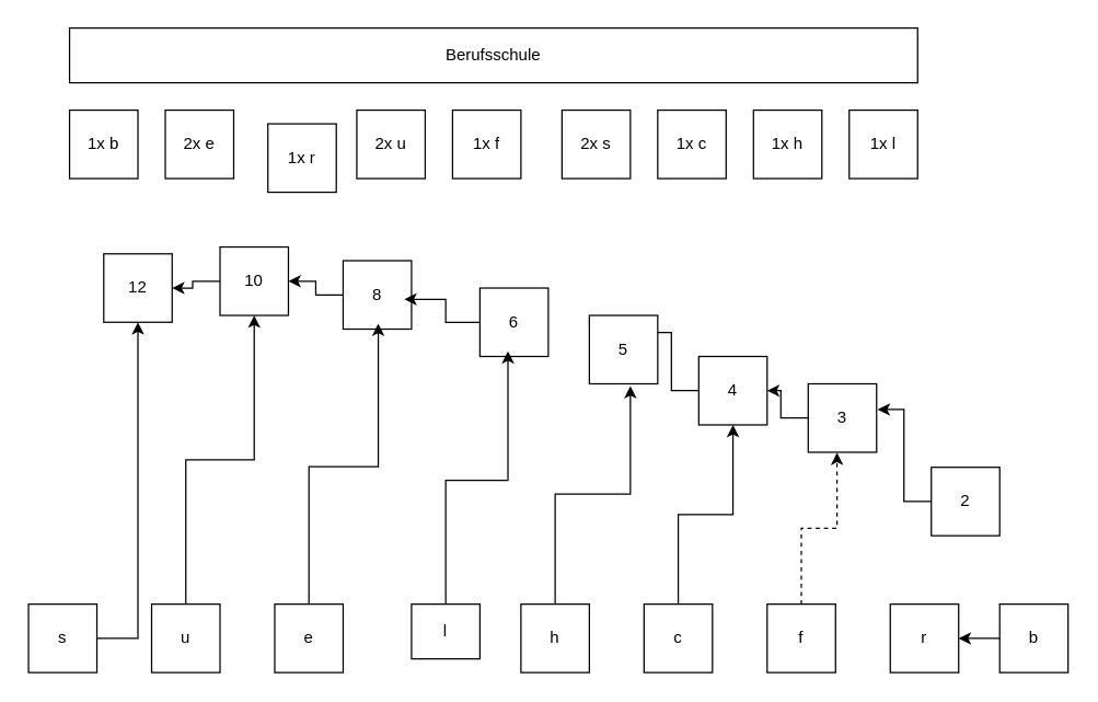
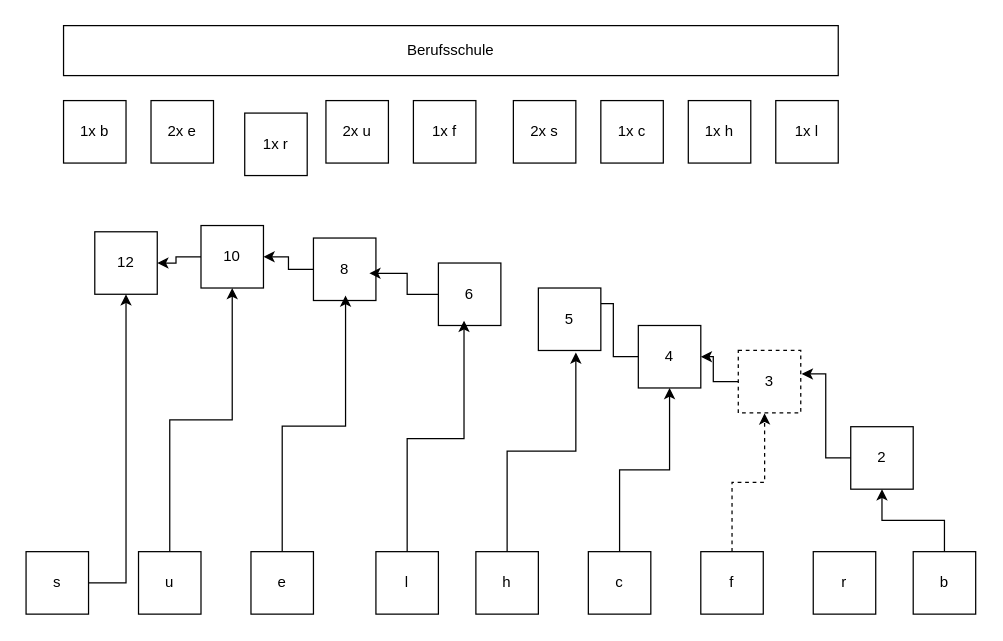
  <mxCell id="0" />
  <mxCell id="1" parent="0" />
  <mxCell id="2" value="Berufsschule" style="rounded=0;whiteSpace=wrap;html=1;" vertex="1" parent="1"><mxGeometry x="50" y="20" width="620" height="40" as="geometry" /></mxCell>
  <mxCell id="3" value="1x b" style="rounded=0;whiteSpace=wrap;html=1;" vertex="1" parent="1"><mxGeometry x="50" y="80" width="50" height="50" as="geometry" /></mxCell>
  <mxCell id="4" value="2x e" style="rounded=0;whiteSpace=wrap;html=1;" vertex="1" parent="1"><mxGeometry x="120" y="80" width="50" height="50" as="geometry" /></mxCell>
  <mxCell id="5" value="1x r" style="rounded=0;whiteSpace=wrap;html=1;" vertex="1" parent="1"><mxGeometry x="195" y="90" width="50" height="50" as="geometry" /></mxCell>
  <mxCell id="6" value="2x u" style="rounded=0;whiteSpace=wrap;html=1;" vertex="1" parent="1"><mxGeometry x="260" y="80" width="50" height="50" as="geometry" /></mxCell>
  <mxCell id="7" value="1x f" style="rounded=0;whiteSpace=wrap;html=1;" vertex="1" parent="1"><mxGeometry x="330" y="80" width="50" height="50" as="geometry" /></mxCell>
  <mxCell id="8" value="2x s" style="rounded=0;whiteSpace=wrap;html=1;" vertex="1" parent="1"><mxGeometry x="410" y="80" width="50" height="50" as="geometry" /></mxCell>
  <mxCell id="9" value="1x c" style="rounded=0;whiteSpace=wrap;html=1;" vertex="1" parent="1"><mxGeometry x="480" y="80" width="50" height="50" as="geometry" /></mxCell>
  <mxCell id="10" value="1x h" style="rounded=0;whiteSpace=wrap;html=1;" vertex="1" parent="1"><mxGeometry x="550" y="80" width="50" height="50" as="geometry" /></mxCell>
  <mxCell id="11" value="1x l" style="rounded=0;whiteSpace=wrap;html=1;" vertex="1" parent="1"><mxGeometry x="620" y="80" width="50" height="50" as="geometry" /></mxCell>
- <mxCell id="12" style="edgeStyle=orthogonalEdgeStyle;rounded=0;orthogonalLoop=1;jettySize=auto;html=1;" edge="1" parent="1" source="13" target="14"><mxGeometry relative="1" as="geometry" /></mxCell>
+ <mxCell id="12" style="edgeStyle=orthogonalEdgeStyle;rounded=0;orthogonalLoop=1;jettySize=auto;html=1;entryX=0.5;entryY=1;entryDx=0;entryDy=0;" edge="1" parent="1" source="13" target="15"><mxGeometry relative="1" as="geometry" /></mxCell>
  <mxCell id="13" value="b" style="rounded=0;whiteSpace=wrap;html=1;" vertex="1" parent="1"><mxGeometry x="730" y="441" width="50" height="50" as="geometry" /></mxCell>
  <mxCell id="14" value="r" style="rounded=0;whiteSpace=wrap;html=1;" vertex="1" parent="1"><mxGeometry x="650" y="441" width="50" height="50" as="geometry" /></mxCell>
  <mxCell id="15" value="2" style="rounded=0;whiteSpace=wrap;html=1;" vertex="1" parent="1"><mxGeometry x="680" y="341" width="50" height="50" as="geometry" /></mxCell>
  <mxCell id="16" value="f" style="rounded=0;whiteSpace=wrap;html=1;" vertex="1" parent="1"><mxGeometry x="560" y="441" width="50" height="50" as="geometry" /></mxCell>
  <mxCell id="17" style="edgeStyle=orthogonalEdgeStyle;rounded=0;orthogonalLoop=1;jettySize=auto;html=1;entryX=1;entryY=0.5;entryDx=0;entryDy=0;" edge="1" parent="1" source="18" target="24"><mxGeometry relative="1" as="geometry" /></mxCell>
- <mxCell id="18" value="3" style="rounded=0;whiteSpace=wrap;html=1;" vertex="1" parent="1"><mxGeometry x="590" y="280" width="50" height="50" as="geometry" /></mxCell>
+ <mxCell id="18" value="3" style="rounded=0;whiteSpace=wrap;html=1;dashed=1;" vertex="1" parent="1"><mxGeometry x="590" y="280" width="50" height="50" as="geometry" /></mxCell>
  <mxCell id="19" style="edgeStyle=orthogonalEdgeStyle;rounded=0;orthogonalLoop=1;jettySize=auto;html=1;entryX=1.016;entryY=0.375;entryDx=0;entryDy=0;entryPerimeter=0;" edge="1" parent="1" source="15" target="18"><mxGeometry relative="1" as="geometry" /></mxCell>
  <mxCell id="20" style="edgeStyle=orthogonalEdgeStyle;rounded=0;orthogonalLoop=1;jettySize=auto;html=1;entryX=0.421;entryY=1.006;entryDx=0;entryDy=0;entryPerimeter=0;dashed=1;" edge="1" parent="1" source="16" target="18"><mxGeometry relative="1" as="geometry" /></mxCell>
  <mxCell id="21" style="edgeStyle=orthogonalEdgeStyle;rounded=0;orthogonalLoop=1;jettySize=auto;html=1;entryX=0.5;entryY=1;entryDx=0;entryDy=0;" edge="1" parent="1" source="22" target="24"><mxGeometry relative="1" as="geometry" /></mxCell>
  <mxCell id="22" value="c" style="rounded=0;whiteSpace=wrap;html=1;" vertex="1" parent="1"><mxGeometry x="470" y="441" width="50" height="50" as="geometry" /></mxCell>
  <mxCell id="23" style="edgeStyle=orthogonalEdgeStyle;rounded=0;orthogonalLoop=1;jettySize=auto;html=1;entryX=1;entryY=0.25;entryDx=0;entryDy=0;endArrow=none;" edge="1" parent="1" source="24" target="25"><mxGeometry relative="1" as="geometry" /></mxCell>
  <mxCell id="24" value="4" style="rounded=0;whiteSpace=wrap;html=1;" vertex="1" parent="1"><mxGeometry x="510" y="260" width="50" height="50" as="geometry" /></mxCell>
  <mxCell id="25" value="5" style="rounded=0;whiteSpace=wrap;html=1;" vertex="1" parent="1"><mxGeometry x="430" y="230" width="50" height="50" as="geometry" /></mxCell>
  <mxCell id="26" value="h" style="rounded=0;whiteSpace=wrap;html=1;" vertex="1" parent="1"><mxGeometry x="380" y="441" width="50" height="50" as="geometry" /></mxCell>
  <mxCell id="27" style="edgeStyle=orthogonalEdgeStyle;rounded=0;orthogonalLoop=1;jettySize=auto;html=1;entryX=0.6;entryY=1.031;entryDx=0;entryDy=0;entryPerimeter=0;" edge="1" parent="1" source="26" target="25"><mxGeometry relative="1" as="geometry" /></mxCell>
  <mxCell id="28" value="6" style="rounded=0;whiteSpace=wrap;html=1;" vertex="1" parent="1"><mxGeometry x="350" y="210" width="50" height="50" as="geometry" /></mxCell>
- <mxCell id="29" value="l" style="rounded=0;whiteSpace=wrap;html=1;" vertex="1" parent="1"><mxGeometry x="300" y="441" width="50" height="40" as="geometry" /></mxCell>
+ <mxCell id="29" value="l" style="rounded=0;whiteSpace=wrap;html=1;" vertex="1" parent="1"><mxGeometry x="300" y="441" width="50" height="50" as="geometry" /></mxCell>
  <mxCell id="30" style="edgeStyle=orthogonalEdgeStyle;rounded=0;orthogonalLoop=1;jettySize=auto;html=1;entryX=0.41;entryY=0.923;entryDx=0;entryDy=0;entryPerimeter=0;" edge="1" parent="1" source="29" target="28"><mxGeometry relative="1" as="geometry" /></mxCell>
  <mxCell id="31" style="edgeStyle=orthogonalEdgeStyle;rounded=0;orthogonalLoop=1;jettySize=auto;html=1;entryX=1;entryY=0.5;entryDx=0;entryDy=0;" edge="1" parent="1" source="32" target="37"><mxGeometry relative="1" as="geometry" /></mxCell>
  <mxCell id="32" value="8" style="rounded=0;whiteSpace=wrap;html=1;" vertex="1" parent="1"><mxGeometry x="250" y="190" width="50" height="50" as="geometry" /></mxCell>
  <mxCell id="33" style="edgeStyle=orthogonalEdgeStyle;rounded=0;orthogonalLoop=1;jettySize=auto;html=1;entryX=0.895;entryY=0.565;entryDx=0;entryDy=0;entryPerimeter=0;" edge="1" parent="1" source="28" target="32"><mxGeometry relative="1" as="geometry" /></mxCell>
  <mxCell id="34" value="e" style="rounded=0;whiteSpace=wrap;html=1;" vertex="1" parent="1"><mxGeometry x="200" y="441" width="50" height="50" as="geometry" /></mxCell>
  <mxCell id="35" style="edgeStyle=orthogonalEdgeStyle;rounded=0;orthogonalLoop=1;jettySize=auto;html=1;entryX=0.514;entryY=0.92;entryDx=0;entryDy=0;entryPerimeter=0;" edge="1" parent="1" source="34" target="32"><mxGeometry relative="1" as="geometry" /></mxCell>
  <mxCell id="36" style="edgeStyle=orthogonalEdgeStyle;rounded=0;orthogonalLoop=1;jettySize=auto;html=1;entryX=1;entryY=0.5;entryDx=0;entryDy=0;" edge="1" parent="1" source="37" target="40"><mxGeometry relative="1" as="geometry" /></mxCell>
  <mxCell id="37" value="10" style="rounded=0;whiteSpace=wrap;html=1;" vertex="1" parent="1"><mxGeometry x="160" y="180" width="50" height="50" as="geometry" /></mxCell>
  <mxCell id="38" style="edgeStyle=orthogonalEdgeStyle;rounded=0;orthogonalLoop=1;jettySize=auto;html=1;entryX=0.5;entryY=1;entryDx=0;entryDy=0;" edge="1" parent="1" source="39" target="37"><mxGeometry relative="1" as="geometry" /></mxCell>
  <mxCell id="39" value="u" style="rounded=0;whiteSpace=wrap;html=1;" vertex="1" parent="1"><mxGeometry x="110" y="441" width="50" height="50" as="geometry" /></mxCell>
  <mxCell id="40" value="12" style="rounded=0;whiteSpace=wrap;html=1;" vertex="1" parent="1"><mxGeometry x="75" y="185" width="50" height="50" as="geometry" /></mxCell>
  <mxCell id="41" style="edgeStyle=orthogonalEdgeStyle;rounded=0;orthogonalLoop=1;jettySize=auto;html=1;entryX=0.5;entryY=1;entryDx=0;entryDy=0;" edge="1" parent="1" source="42" target="40"><mxGeometry relative="1" as="geometry" /></mxCell>
  <mxCell id="42" value="s" style="rounded=0;whiteSpace=wrap;html=1;" vertex="1" parent="1"><mxGeometry x="20" y="441" width="50" height="50" as="geometry" /></mxCell>
